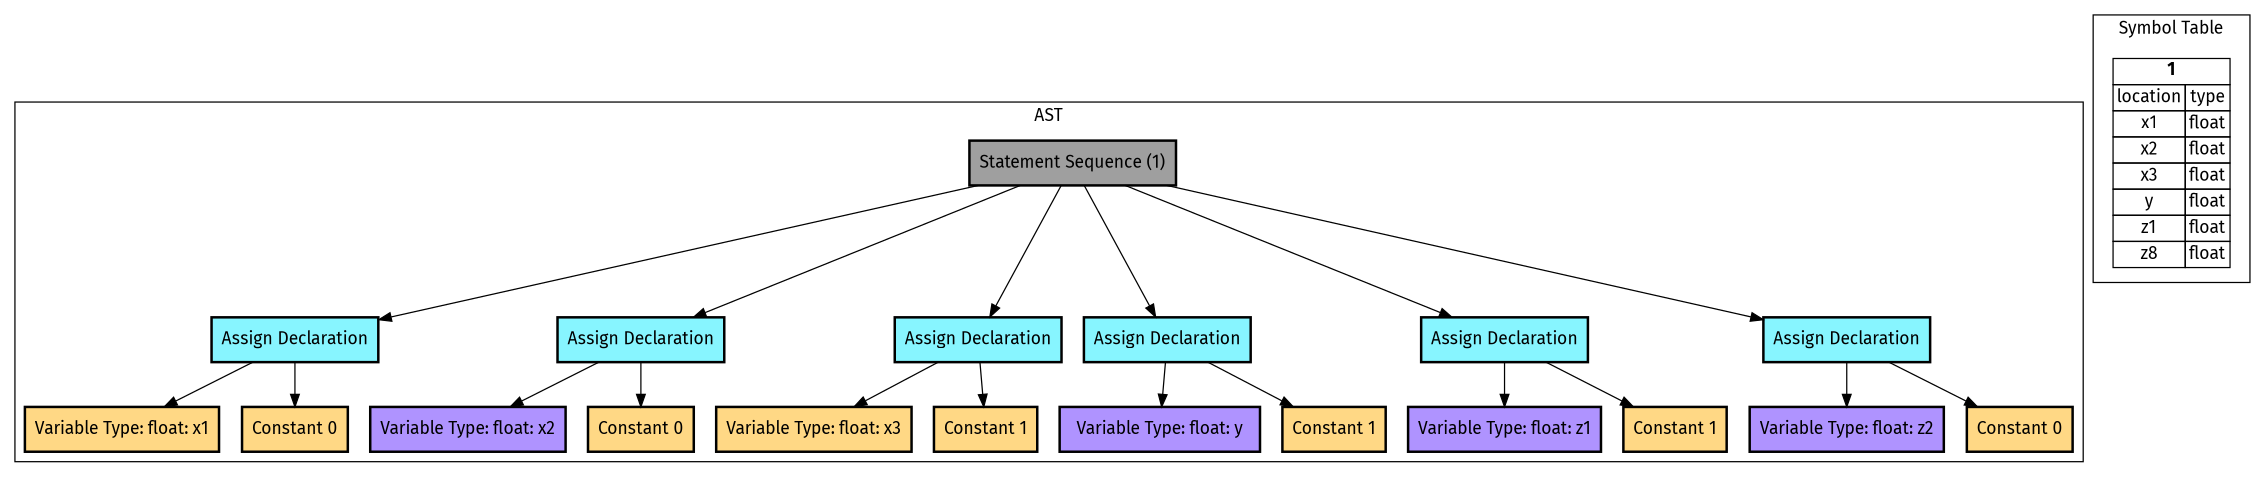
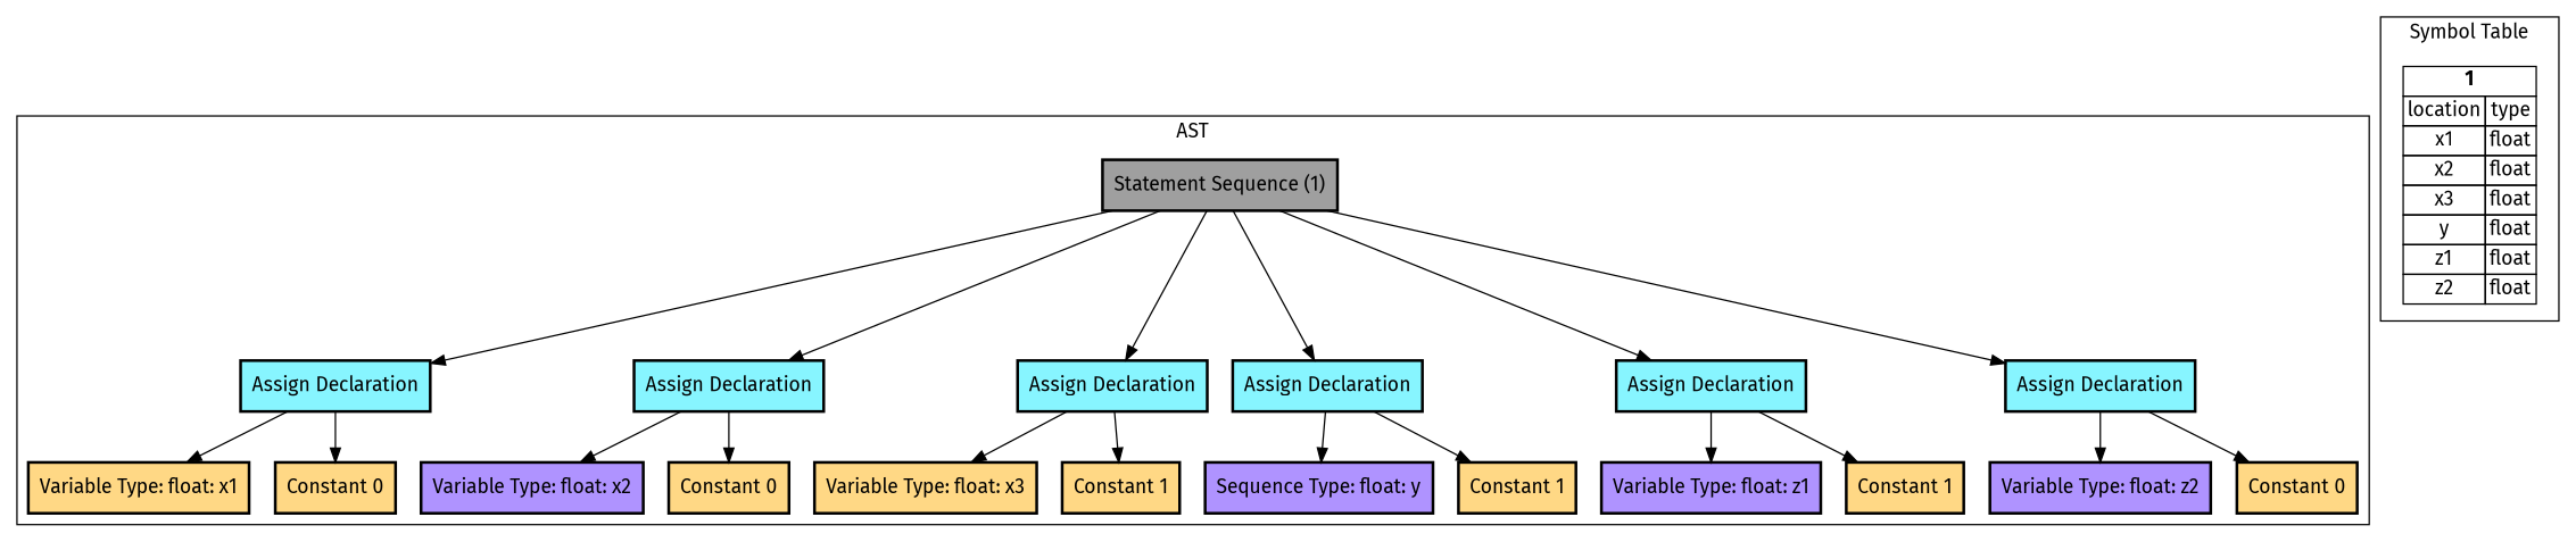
  digraph {
    fontname="Fira Sans"
    node [fillcolor="#FFD885" fontname="Fira Sans" penwidth=2 shape=rectangle style=filled]
    edge [fontname="Fira Sans"]
    n1 [fillcolor="#9f9f9f" label="Statement Sequence (1)"]
    n2 [fillcolor="#87f5ff" label="Assign Declaration"]
    n3 [fillcolor="#87f5ff" label="Assign Declaration"]
    n4 [fillcolor="#87f5ff" label="Assign Declaration"]
    n5 [fillcolor="#87f5ff" label="Assign Declaration"]
    n6 [fillcolor="#87f5ff" label="Assign Declaration"]
    n7 [fillcolor="#87f5ff" label="Assign Declaration"]
    n8 [label="Variable Type: float: x1"]
    n9 [label="Constant 0"]
    n10 [fillcolor="#af93ff" label="Variable Type: float: x2"]
    n11 [label="Constant 0"]
    n12 [label="Variable Type: float: x3"]
    n13 [label="Constant 1"]
-   n14 [fillcolor="#af93ff" label="Variable Type: float: y"]
+   n14 [fillcolor="#af93ff" label="Sequence Type: float: y"]
    n15 [label="Constant 1"]
    n16 [fillcolor="#af93ff" label="Variable Type: float: z1"]
    n17 [label="Constant 1"]
    n18 [fillcolor="#af93ff" label="Variable Type: float: z2"]
    n19 [label="Constant 0"]
-   n20 [label=< 				<table border='0' cellborder='1' cellspacing='0'> 					<tr><td colspan="2"><b>1</b></td></tr> 					<tr><td>location</td><td>type</td></tr> 					<tr><td>x1</td><td>float</td></tr> 					<tr><td>x2</td><td>float</td></tr> 					<tr><td>x3</td><td>float</td></tr> 					<tr><td>y</td><td>float</td></tr> 					<tr><td>z1</td><td>float</td></tr> 					<tr><td>z8</td><td>float</td></tr> 				</table> 			> shape=plaintext fillcolor="" penwidth="" style=""]
+   n20 [label=< 				<table border='0' cellborder='1' cellspacing='0'> 					<tr><td colspan="2"><b>1</b></td></tr> 					<tr><td>location</td><td>type</td></tr> 					<tr><td>x1</td><td>float</td></tr> 					<tr><td>x2</td><td>float</td></tr> 					<tr><td>x3</td><td>float</td></tr> 					<tr><td>y</td><td>float</td></tr> 					<tr><td>z1</td><td>float</td></tr> 					<tr><td>z2</td><td>float</td></tr> 				</table> 			> shape=plaintext fillcolor="" penwidth="" style=""]
    subgraph cluster_1 {
      label=AST
      n1
      n2
      n3
      n4
      n5
      n6
      n7
      n8
      n9
      n10
      n11
      n12
      n13
      n14
      n15
      n16
      n17
      n18
      n19
    }
    subgraph cluster_2 {
      label="Symbol Table"
      n20
    }
    n1 -> n2
    n1 -> n3
    n1 -> n4
    n1 -> n5
    n1 -> n6
    n1 -> n7
    n2 -> n8
    n2 -> n9
    n3 -> n10
    n3 -> n11
    n4 -> n12
    n4 -> n13
    n5 -> n14
    n5 -> n15
    n6 -> n16
    n6 -> n17
    n7 -> n18
    n7 -> n19
  }
